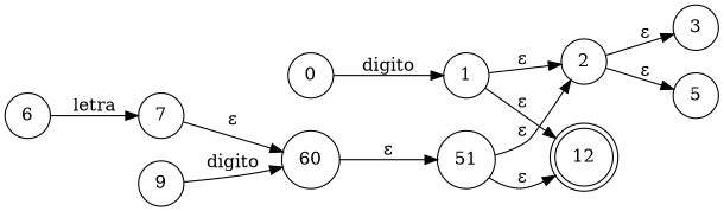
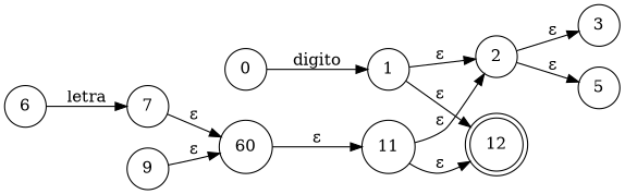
  digraph {
    rankdir=LR
    node [shape=circle]
    0
    1
    2
    n4 [label=12 shape=doublecircle]
    3
    5
-   11 [label=51]
+   11
    6
    7
    n10 [label=60]
    9
    0 -> 1 [label=digito]
    1 -> 2 [label="ε"]
    1 -> n4 [label="ε"]
    2 -> 3 [label="ε"]
    2 -> 5 [label="ε"]
    11 -> 2 [label="ε"]
    11 -> n4 [label="ε"]
    6 -> 7 [label=letra]
    7 -> n10 [label="ε"]
    n10 -> 11 [label="ε"]
-   9 -> n10 [label=digito]
+   9 -> n10 [label="ε"]
  }
